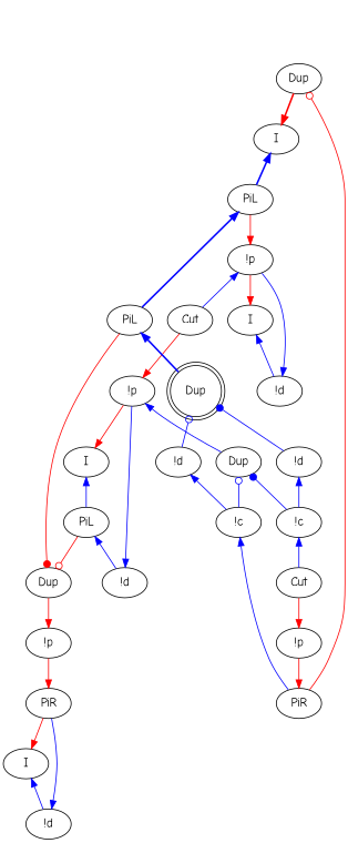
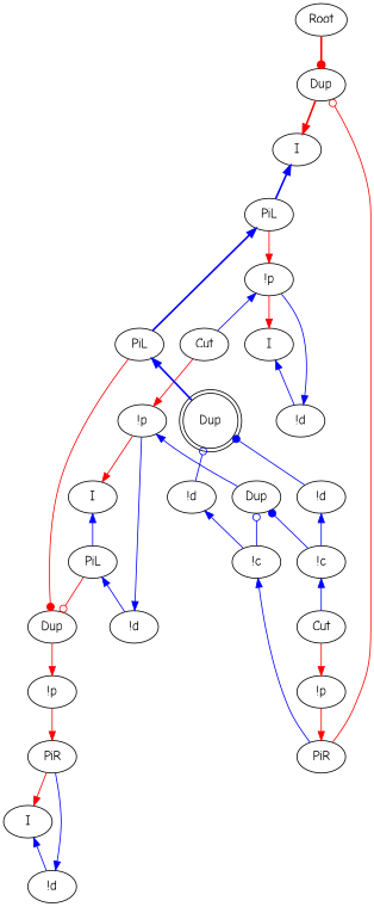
  digraph {
    fontname="Comic Neue"
    node [fontname="Comic Neue"]
    edge [color=blue fontname="Comic Neue" dir=back]
+   n1 [label=Root]
    n2 [label=Dup]
    n3 [label="!p"]
    n4 [label=I]
    n5 [label=Cut]
    n6 [label="!d"]
    n7 [label="!p"]
    n8 [label=PiR]
    n9 [label=I]
    n10 [label="!d"]
    n11 [label=I]
    n12 [label=PiL]
    n13 [label="!p"]
    n14 [label=PiR]
    n15 [label=Cut]
    n16 [label="!p"]
    n17 [label=I]
    n18 [label=Dup]
    n19 [label="!d"]
    n20 [label=PiL]
    n21 [label=Dup]
    n22 [label=Dup shape=doublecircle]
    n23 [label=PiL]
    n24 [label="!c"]
    n25 [label="!c"]
    n26 [label="!d"]
    n27 [label="!d"]
+   n1 -> n2 [arrowhead=dot color=red penwidth=2 dir=""]
    n2 -> n11 [color=red penwidth=2 dir=""]
    n3 -> n4 [color=red dir=""]
    n3 -> n5
    n4 -> n6
    n5 -> n16 [color=red dir=""]
    n6 -> n3
    n7 -> n8 [color=red dir=""]
    n8 -> n9 [color=red dir=""]
    n9 -> n10
    n10 -> n8
    n11 -> n12 [penwidth=2]
    n12 -> n3 [color=red dir=""]
    n12 -> n20 [penwidth=2]
    n13 -> n14 [color=red dir=""]
    n14 -> n2 [arrowhead=odot color=red dir=""]
    n15 -> n13 [color=red dir=""]
    n16 -> n17 [color=red dir=""]
    n16 -> n18
    n17 -> n23
    n18 -> n24 [arrowtail=dot]
    n18 -> n25 [arrowtail=odot]
    n19 -> n16
    n20 -> n21 [arrowhead=dot color=red dir=""]
    n20 -> n22 [penwidth=2]
    n21 -> n7 [color=red dir=""]
    n22 -> n26 [arrowtail=dot]
    n22 -> n27 [arrowtail=odot]
    n23 -> n19
    n23 -> n21 [arrowhead=odot color=red dir=""]
    n24 -> n15
    n25 -> n14
    n26 -> n24
    n27 -> n25
  }
